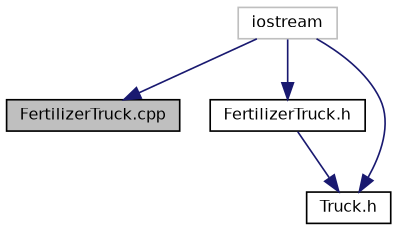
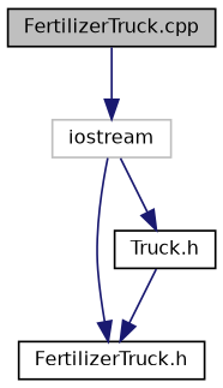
  digraph {
    node [color=black fillcolor=white fontname=Helvetica fontsize=10 shape=record style=filled]
    edge [color=midnightblue fontname=Helvetica fontsize=10 labelfontname=Helvetica labelfontsize=10 style=solid]
    n1 [fillcolor=grey75 fontcolor=black height=0.2 label="FertilizerTruck.cpp" width=0.4]
    n2 [color=grey75 height=0.2 label=iostream width=0.4]
    n3 [height=0.2 label="FertilizerTruck.h" width=0.4]
    n4 [height=0.2 label="Truck.h" width=0.4]
-   n2 -> n1
+   n1 -> n2
    n2 -> n3
    n2 -> n4
-   n3 -> n4
+   n4 -> n3
  }
